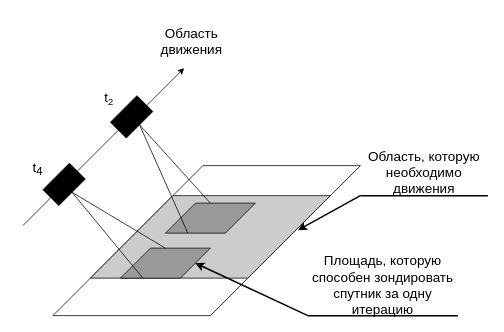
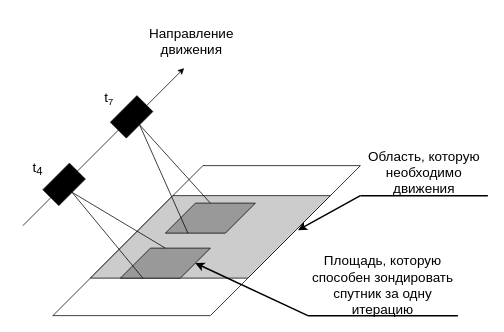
  <mxCell id="0" />
  <mxCell id="1" parent="0" />
  <mxCell id="2" value="" style="shape=parallelogram;perimeter=parallelogramPerimeter;whiteSpace=wrap;html=1;fixedSize=1;size=200;" vertex="1" parent="1"><mxGeometry x="70" y="220" width="410" height="200" as="geometry" /></mxCell>
  <mxCell id="3" value="" style="shape=parallelogram;perimeter=parallelogramPerimeter;whiteSpace=wrap;html=1;fixedSize=1;size=110;fillStyle=auto;fillColor=#CCCCCC;" vertex="1" parent="1"><mxGeometry x="120" y="260" width="320" height="110" as="geometry" /></mxCell>
  <mxCell id="4" value="&lt;font style=&quot;font-size: 18px;&quot;&gt;Область, которую необходимо движения&lt;/font&gt;" style="text;html=1;strokeColor=none;fillColor=none;align=center;verticalAlign=middle;whiteSpace=wrap;rounded=0;" vertex="1" parent="1"><mxGeometry x="480" y="200" width="170" height="60" as="geometry" /></mxCell>
  <mxCell id="5" value="" style="shape=parallelogram;perimeter=parallelogramPerimeter;whiteSpace=wrap;html=1;fixedSize=1;size=40;fillColor=#999999;" vertex="1" parent="1"><mxGeometry x="160" y="330" width="120" height="40" as="geometry" /></mxCell>
  <mxCell id="6" value="&lt;font style=&quot;font-size: 18px;&quot;&gt;Площадь, которую способен зондировать спутник за одну итерацию&lt;/font&gt;" style="text;html=1;strokeColor=none;fillColor=none;align=center;verticalAlign=middle;whiteSpace=wrap;rounded=0;" vertex="1" parent="1"><mxGeometry x="410" y="340" width="200" height="80" as="geometry" /></mxCell>
  <mxCell id="7" value="" style="endArrow=classic;html=1;rounded=0;entryX=1;entryY=0.5;entryDx=0;entryDy=0;exitX=0;exitY=1;exitDx=0;exitDy=0;strokeWidth=2;" edge="1" parent="1" source="6" target="5"><mxGeometry width="50" height="50" relative="1" as="geometry"><mxPoint x="410" y="420" as="sourcePoint" /><mxPoint x="460" y="370" as="targetPoint" /></mxGeometry></mxCell>
  <mxCell id="8" value="" style="endArrow=none;html=1;rounded=0;exitX=0;exitY=1;exitDx=0;exitDy=0;entryX=1;entryY=1;entryDx=0;entryDy=0;strokeWidth=2;" edge="1" parent="1" source="6" target="6"><mxGeometry width="50" height="50" relative="1" as="geometry"><mxPoint x="370" y="290" as="sourcePoint" /><mxPoint x="420" y="240" as="targetPoint" /></mxGeometry></mxCell>
  <mxCell id="9" value="" style="endArrow=classic;html=1;rounded=0;entryX=0.865;entryY=0.419;entryDx=0;entryDy=0;entryPerimeter=0;exitX=0;exitY=1;exitDx=0;exitDy=0;strokeWidth=2;" edge="1" parent="1" source="4" target="3"><mxGeometry width="50" height="50" relative="1" as="geometry"><mxPoint x="490" y="300" as="sourcePoint" /><mxPoint x="420" y="240" as="targetPoint" /></mxGeometry></mxCell>
  <mxCell id="10" value="" style="endArrow=none;html=1;rounded=0;strokeWidth=2;entryX=1;entryY=1;entryDx=0;entryDy=0;" edge="1" parent="1" target="4"><mxGeometry width="50" height="50" relative="1" as="geometry"><mxPoint x="480" y="260" as="sourcePoint" /><mxPoint x="630" y="260" as="targetPoint" /></mxGeometry></mxCell>
  <mxCell id="11" value="" style="endArrow=none;html=1;rounded=0;" edge="1" parent="1" target="12"><mxGeometry width="50" height="50" relative="1" as="geometry"><mxPoint x="30" y="300" as="sourcePoint" /><mxPoint x="310" y="20" as="targetPoint" /></mxGeometry></mxCell>
  <mxCell id="12" value="" style="rounded=0;whiteSpace=wrap;html=1;rotation=-45;fillColor=#000000;" vertex="1" parent="1"><mxGeometry x="60" y="230" width="50" height="30" as="geometry" /></mxCell>
  <mxCell id="13" value="" style="endArrow=none;html=1;rounded=0;startArrow=none;exitX=1;exitY=0.5;exitDx=0;exitDy=0;" edge="1" parent="1" source="12" target="14"><mxGeometry width="50" height="50" relative="1" as="geometry"><mxPoint x="93" y="217" as="sourcePoint" /><mxPoint x="340" y="-30" as="targetPoint" /></mxGeometry></mxCell>
  <mxCell id="14" value="" style="rounded=0;whiteSpace=wrap;html=1;rotation=-45;fillColor=#000000;" vertex="1" parent="1"><mxGeometry x="150" y="140" width="50" height="30" as="geometry" /></mxCell>
  <mxCell id="15" value="" style="endArrow=classic;html=1;rounded=0;" edge="1" parent="1"><mxGeometry width="50" height="50" relative="1" as="geometry"><mxPoint x="195" y="140" as="sourcePoint" /><mxPoint x="245" y="90" as="targetPoint" /></mxGeometry></mxCell>
  <mxCell id="16" value="&lt;font style=&quot;font-size: 18px;&quot;&gt;t&lt;sub&gt;4&lt;/sub&gt;&lt;/font&gt;" style="text;html=1;strokeColor=none;fillColor=none;align=center;verticalAlign=middle;whiteSpace=wrap;rounded=0;" vertex="1" parent="1"><mxGeometry x="20" y="210" width="60" height="30" as="geometry" /></mxCell>
- <mxCell id="17" value="&lt;font style=&quot;font-size: 18px;&quot;&gt;t&lt;/font&gt;&lt;font style=&quot;font-size: 15px;&quot;&gt;&lt;sub&gt;2&lt;/sub&gt;&lt;/font&gt;" style="text;html=1;strokeColor=none;fillColor=none;align=center;verticalAlign=middle;whiteSpace=wrap;rounded=0;" vertex="1" parent="1"><mxGeometry x="110" y="110" width="70" height="40" as="geometry" /></mxCell>
- <mxCell id="18" value="&lt;font style=&quot;font-size: 18px;&quot;&gt;Область движения&lt;/font&gt;" style="text;html=1;strokeColor=none;fillColor=none;align=center;verticalAlign=middle;whiteSpace=wrap;rounded=0;" vertex="1" parent="1"><mxGeometry x="200" y="20" width="110" height="70" as="geometry" /></mxCell>
+ <mxCell id="17" value="&lt;font style=&quot;font-size: 18px;&quot;&gt;t&lt;/font&gt;&lt;font style=&quot;font-size: 15px;&quot;&gt;&lt;sub&gt;7&lt;/sub&gt;&lt;/font&gt;" style="text;html=1;strokeColor=none;fillColor=none;align=center;verticalAlign=middle;whiteSpace=wrap;rounded=0;" vertex="1" parent="1"><mxGeometry x="110" y="110" width="70" height="40" as="geometry" /></mxCell>
+ <mxCell id="18" value="&lt;font style=&quot;font-size: 18px;&quot;&gt;Направление движения&lt;/font&gt;" style="text;html=1;strokeColor=none;fillColor=none;align=center;verticalAlign=middle;whiteSpace=wrap;rounded=0;" vertex="1" parent="1"><mxGeometry x="200" y="20" width="110" height="70" as="geometry" /></mxCell>
  <mxCell id="19" value="" style="endArrow=none;html=1;rounded=0;entryX=0.5;entryY=1;entryDx=0;entryDy=0;exitX=0.25;exitY=1;exitDx=0;exitDy=0;" edge="1" parent="1" source="5" target="12"><mxGeometry width="50" height="50" relative="1" as="geometry"><mxPoint x="330" y="240" as="sourcePoint" /><mxPoint x="380" y="190" as="targetPoint" /></mxGeometry></mxCell>
  <mxCell id="20" value="" style="endArrow=none;html=1;rounded=0;entryX=0.5;entryY=1;entryDx=0;entryDy=0;exitX=0.5;exitY=0;exitDx=0;exitDy=0;" edge="1" parent="1" source="5" target="12"><mxGeometry width="50" height="50" relative="1" as="geometry"><mxPoint x="200" y="380" as="sourcePoint" /><mxPoint x="96" y="256" as="targetPoint" /></mxGeometry></mxCell>
  <mxCell id="21" value="" style="shape=parallelogram;perimeter=parallelogramPerimeter;whiteSpace=wrap;html=1;fixedSize=1;size=40;fillColor=#999999;" vertex="1" parent="1"><mxGeometry x="220" y="270" width="120" height="40" as="geometry" /></mxCell>
  <mxCell id="22" value="" style="endArrow=none;html=1;rounded=0;entryX=0.5;entryY=1;entryDx=0;entryDy=0;exitX=0.25;exitY=1;exitDx=0;exitDy=0;" edge="1" parent="1" source="21" target="14"><mxGeometry width="50" height="50" relative="1" as="geometry"><mxPoint x="284" y="284" as="sourcePoint" /><mxPoint x="190" y="170" as="targetPoint" /></mxGeometry></mxCell>
  <mxCell id="23" value="" style="endArrow=none;html=1;rounded=0;entryX=0.5;entryY=1;entryDx=0;entryDy=0;exitX=0.5;exitY=0;exitDx=0;exitDy=0;" edge="1" parent="1" source="21" target="14"><mxGeometry width="50" height="50" relative="1" as="geometry"><mxPoint x="260" y="320" as="sourcePoint" /><mxPoint x="196" y="176" as="targetPoint" /></mxGeometry></mxCell>
